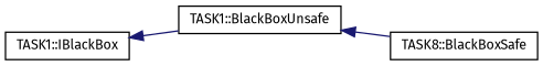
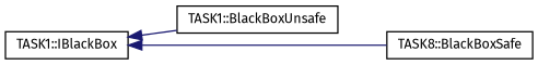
  digraph {
    fontname="Fira Sans"
    rankdir=LR
    node [color=black fillcolor=white fontname="Fira Sans" fontsize=10 shape=record style=filled]
    edge [color=midnightblue dir=back fontname="Fira Sans" fontsize=10 labelfontname=Helvetica labelfontsize=10 style=solid]
    n1 [height=0.2 label="TASK1::IBlackBox" width=0.4]
    n2 [height=0.2 label="TASK1::BlackBoxUnsafe" width=0.4]
    n3 [height=0.2 label="TASK8::BlackBoxSafe" width=0.4]
    n1 -> n2
-   n2 -> n3
+   n1 -> n3
  }
